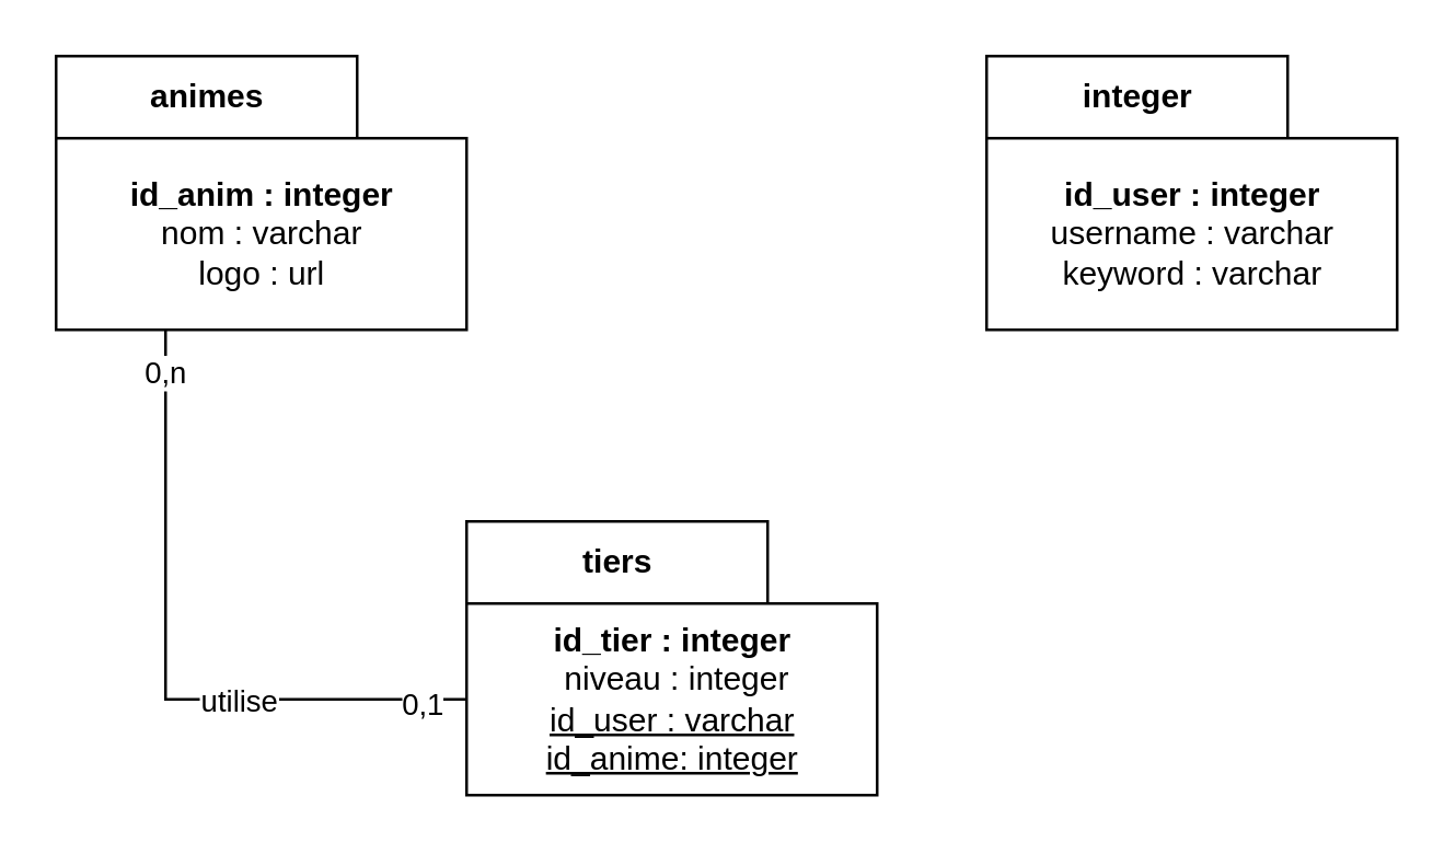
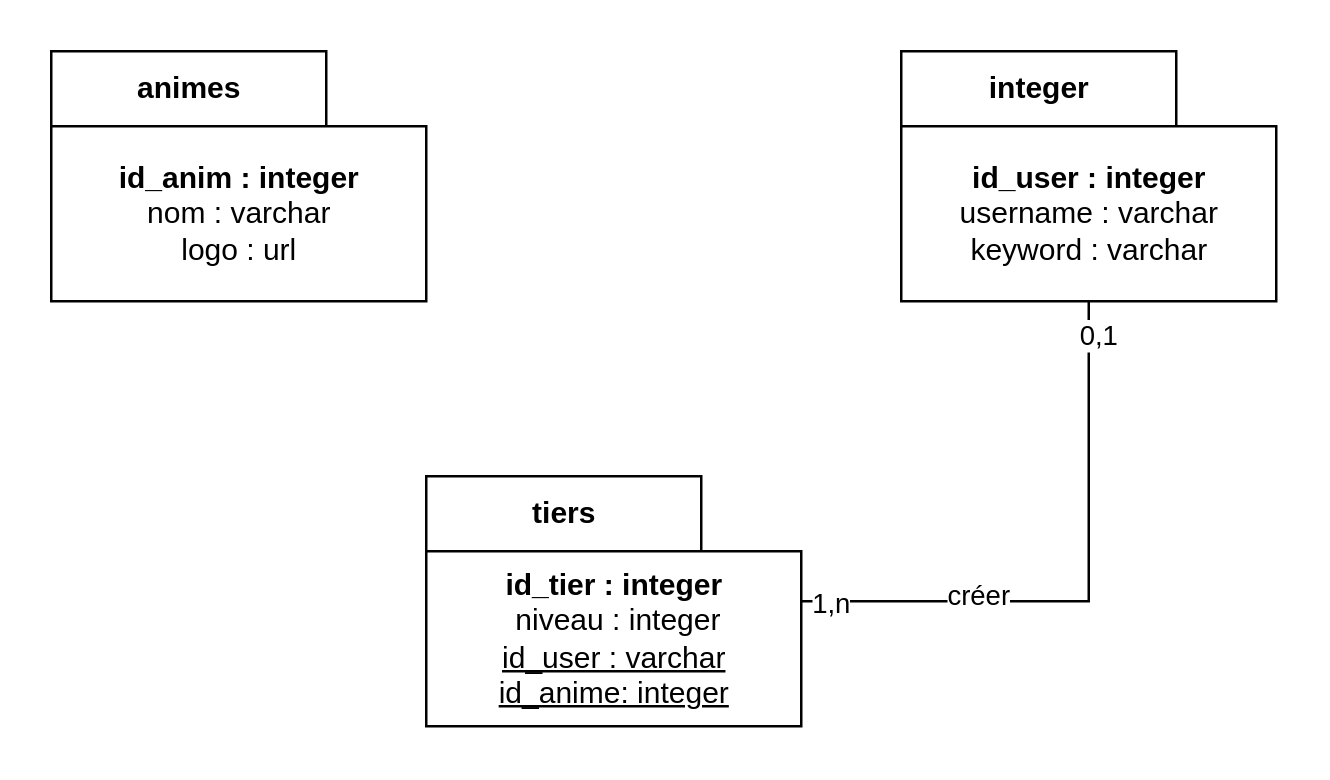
  <mxCell id="0" />
  <mxCell id="1" parent="0" />
- <mxCell id="2" style="edgeStyle=orthogonalEdgeStyle;rounded=0;orthogonalLoop=1;jettySize=auto;html=1;entryX=0;entryY=0;entryDx=0;entryDy=65;entryPerimeter=0;endArrow=none;endFill=0;" edge="1" parent="1" source="6" target="12"><mxGeometry relative="1" as="geometry"><Array as="points"><mxPoint x="60" y="255" /></Array></mxGeometry></mxCell>
- <mxCell id="3" value="utilise" style="edgeLabel;html=1;align=center;verticalAlign=middle;resizable=0;points=[];" vertex="1" connectable="0" parent="2"><mxGeometry x="0.314" relative="1" as="geometry"><mxPoint as="offset" /></mxGeometry></mxCell>
- <mxCell id="4" value="0,1" style="edgeLabel;html=1;align=center;verticalAlign=middle;resizable=0;points=[];" vertex="1" connectable="0" parent="2"><mxGeometry x="0.859" y="-1" relative="1" as="geometry"><mxPoint as="offset" /></mxGeometry></mxCell>
- <mxCell id="5" value="0,n" style="edgeLabel;html=1;align=center;verticalAlign=middle;resizable=0;points=[];" vertex="1" connectable="0" parent="2"><mxGeometry x="-0.878" y="-1" relative="1" as="geometry"><mxPoint as="offset" /></mxGeometry></mxCell>
  <mxCell id="6" value="animes" style="shape=folder;fontStyle=1;tabWidth=110;tabHeight=30;tabPosition=left;html=1;boundedLbl=1;labelInHeader=1;container=1;collapsible=0;" vertex="1" parent="1"><mxGeometry x="20" y="20" width="150" height="100" as="geometry" /></mxCell>
  <mxCell id="7" value="&lt;b&gt;id_anim : integer&lt;/b&gt;&lt;br&gt;nom : varchar&lt;br&gt;&lt;div&gt;logo : url&lt;br&gt;&lt;/div&gt;" style="html=1;strokeColor=none;resizeWidth=1;resizeHeight=1;fillColor=none;part=1;connectable=0;allowArrows=0;deletable=0;" vertex="1" parent="6"><mxGeometry width="150" height="70" relative="1" as="geometry"><mxPoint y="30" as="offset" /></mxGeometry></mxCell>
+ <mxCell id="8" style="edgeStyle=orthogonalEdgeStyle;rounded=0;orthogonalLoop=1;jettySize=auto;html=1;endArrow=none;endFill=0;" edge="1" parent="1" source="12" target="14"><mxGeometry relative="1" as="geometry" /></mxCell>
+ <mxCell id="9" value="créer " style="edgeLabel;html=1;align=center;verticalAlign=middle;resizable=0;points=[];" vertex="1" connectable="0" parent="8"><mxGeometry x="-0.404" y="3" relative="1" as="geometry"><mxPoint as="offset" /></mxGeometry></mxCell>
+ <mxCell id="10" value="1,n" style="edgeLabel;html=1;align=center;verticalAlign=middle;resizable=0;points=[];" vertex="1" connectable="0" parent="8"><mxGeometry x="-0.903" relative="1" as="geometry"><mxPoint as="offset" /></mxGeometry></mxCell>
+ <mxCell id="11" value="0,1" style="edgeLabel;html=1;align=center;verticalAlign=middle;resizable=0;points=[];" vertex="1" connectable="0" parent="8"><mxGeometry x="0.891" y="-3" relative="1" as="geometry"><mxPoint as="offset" /></mxGeometry></mxCell>
  <mxCell id="12" value="tiers" style="shape=folder;fontStyle=1;tabWidth=110;tabHeight=30;tabPosition=left;html=1;boundedLbl=1;labelInHeader=1;container=1;collapsible=0;" vertex="1" parent="1"><mxGeometry x="170" y="190" width="150" height="100" as="geometry" /></mxCell>
  <mxCell id="13" value="&lt;b&gt;id_tier : integer&lt;/b&gt;&lt;br&gt;&lt;div&gt;&amp;nbsp;niveau : integer&lt;/div&gt;&lt;div&gt;&lt;u&gt;id_user : varchar&lt;/u&gt;&lt;/div&gt;&lt;div&gt;&lt;u&gt;id_anime: integer&lt;/u&gt;&lt;br&gt;&lt;/div&gt;" style="html=1;strokeColor=none;resizeWidth=1;resizeHeight=1;fillColor=none;part=1;connectable=0;allowArrows=0;deletable=0;" vertex="1" parent="12"><mxGeometry width="150" height="70" relative="1" as="geometry"><mxPoint y="30" as="offset" /></mxGeometry></mxCell>
  <mxCell id="14" value="integer" style="shape=folder;fontStyle=1;tabWidth=110;tabHeight=30;tabPosition=left;html=1;boundedLbl=1;labelInHeader=1;container=1;collapsible=0;" vertex="1" parent="1"><mxGeometry x="360" y="20" width="150" height="100" as="geometry" /></mxCell>
  <mxCell id="15" value="&lt;b&gt;id_user : integer&lt;/b&gt;&lt;br&gt;&lt;div&gt;username : varchar&lt;/div&gt;&lt;div&gt;keyword : varchar&lt;br&gt;&lt;/div&gt;" style="html=1;strokeColor=none;resizeWidth=1;resizeHeight=1;fillColor=none;part=1;connectable=0;allowArrows=0;deletable=0;" vertex="1" parent="14"><mxGeometry width="150" height="70" relative="1" as="geometry"><mxPoint y="30" as="offset" /></mxGeometry></mxCell>
